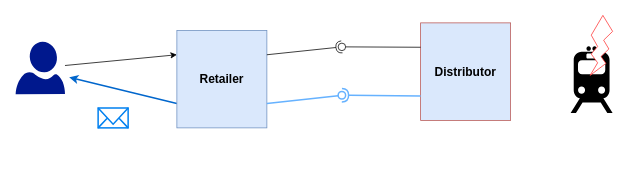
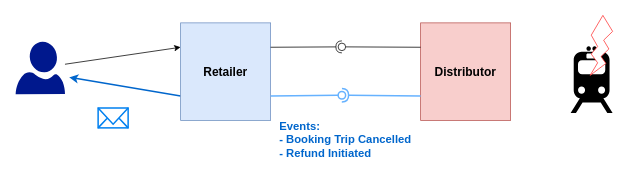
  <mxCell id="0" />
  <mxCell id="1" parent="0" />
- <mxCell id="2" value="Distributor" style="rounded=0;whiteSpace=wrap;html=1;fillColor=#dae8fc;strokeColor=#b85450;fontStyle=1;fontSize=16;" parent="1" vertex="1"><mxGeometry x="560" y="30" width="120" height="130" as="geometry" /></mxCell>
+ <mxCell id="2" value="Distributor" style="rounded=0;whiteSpace=wrap;html=1;fillColor=#f8cecc;strokeColor=#b85450;fontStyle=1;fontSize=16;" parent="1" vertex="1"><mxGeometry x="560" y="30" width="120" height="130" as="geometry" /></mxCell>
  <mxCell id="3" style="edgeStyle=none;rounded=0;orthogonalLoop=1;jettySize=auto;html=1;entryX=1.085;entryY=0.68;entryDx=0;entryDy=0;entryPerimeter=0;exitX=0;exitY=0.75;exitDx=0;exitDy=0;strokeColor=#0066CC;strokeWidth=2;" parent="1" source="4" target="16" edge="1"><mxGeometry relative="1" as="geometry" /></mxCell>
- <mxCell id="4" value="&lt;font style=&quot;font-size: 16px&quot;&gt;Retailer&lt;/font&gt;" style="rounded=0;whiteSpace=wrap;html=1;fillColor=#dae8fc;strokeColor=#6c8ebf;fontStyle=1" parent="1" vertex="1"><mxGeometry x="235" y="40" width="120" height="130" as="geometry" /></mxCell>
+ <mxCell id="4" value="&lt;font style=&quot;font-size: 16px&quot;&gt;Retailer&lt;/font&gt;" style="rounded=0;whiteSpace=wrap;html=1;fillColor=#dae8fc;strokeColor=#6c8ebf;fontStyle=1" parent="1" vertex="1"><mxGeometry x="240" y="30" width="120" height="130" as="geometry" /></mxCell>
  <mxCell id="5" value="" style="shape=mxgraph.signs.transportation.train_2;html=1;pointerEvents=1;fillColor=#000000;strokeColor=none;verticalLabelPosition=bottom;verticalAlign=top;align=center;" parent="1" vertex="1"><mxGeometry x="760" y="61" width="56" height="89" as="geometry" /></mxCell>
  <mxCell id="6" value="" style="verticalLabelPosition=bottom;verticalAlign=top;html=1;shape=mxgraph.basic.flash;strokeColor=#FF3333;" parent="1" vertex="1"><mxGeometry x="786" y="20" width="30" height="80" as="geometry" /></mxCell>
  <mxCell id="7" value="" style="rounded=0;orthogonalLoop=1;jettySize=auto;html=1;endArrow=none;endFill=0;sketch=0;sourcePerimeterSpacing=0;targetPerimeterSpacing=0;exitX=1;exitY=0.75;exitDx=0;exitDy=0;strokeColor=#66B2FF;strokeWidth=2;" parent="1" source="4" target="9" edge="1"><mxGeometry relative="1" as="geometry"><mxPoint x="400" y="315" as="sourcePoint" /></mxGeometry></mxCell>
  <mxCell id="8" value="" style="rounded=0;orthogonalLoop=1;jettySize=auto;html=1;endArrow=halfCircle;endFill=0;entryX=0.5;entryY=0.5;endSize=6;strokeWidth=2;sketch=0;exitX=0;exitY=0.75;exitDx=0;exitDy=0;strokeColor=#66B2FF;" parent="1" source="2" target="9" edge="1"><mxGeometry relative="1" as="geometry"><mxPoint x="440" y="315" as="sourcePoint" /></mxGeometry></mxCell>
  <mxCell id="9" value="" style="ellipse;whiteSpace=wrap;html=1;align=center;aspect=fixed;resizable=0;points=[];outlineConnect=0;sketch=0;strokeColor=#66B2FF;strokeWidth=2;" parent="1" vertex="1"><mxGeometry x="450" y="121.5" width="10" height="10" as="geometry" /></mxCell>
+ <mxCell id="10" value="&lt;b style=&quot;font-size: 15px&quot;&gt;&lt;font color=&quot;#0066cc&quot; style=&quot;font-size: 15px&quot;&gt;Events:&lt;br style=&quot;font-size: 15px&quot;&gt;- Booking Trip Cancelled&lt;br&gt;- Refund Initiated&lt;br&gt;&lt;/font&gt;&lt;/b&gt;" style="rounded=0;whiteSpace=wrap;html=1;strokeColor=none;align=left;fontSize=15;fillColor=none;" parent="1" vertex="1"><mxGeometry x="370" y="160" width="180" height="50" as="geometry" /></mxCell>
  <mxCell id="11" value="" style="html=1;verticalLabelPosition=bottom;align=center;labelBackgroundColor=#ffffff;verticalAlign=top;strokeWidth=2;strokeColor=#0080F0;shadow=0;dashed=0;shape=mxgraph.ios7.icons.mail;" parent="1" vertex="1"><mxGeometry x="130" y="143.5" width="40" height="26.5" as="geometry" /></mxCell>
  <mxCell id="12" value="" style="rounded=0;orthogonalLoop=1;jettySize=auto;html=1;endArrow=none;endFill=0;sketch=0;sourcePerimeterSpacing=0;targetPerimeterSpacing=0;exitX=0;exitY=0.25;exitDx=0;exitDy=0;" parent="1" source="2" target="14" edge="1"><mxGeometry relative="1" as="geometry"><mxPoint x="460" y="-115" as="sourcePoint" /></mxGeometry></mxCell>
  <mxCell id="13" value="" style="rounded=0;orthogonalLoop=1;jettySize=auto;html=1;endArrow=halfCircle;endFill=0;entryX=0.5;entryY=0.5;endSize=6;strokeWidth=1;sketch=0;exitX=1;exitY=0.25;exitDx=0;exitDy=0;" parent="1" source="4" target="14" edge="1"><mxGeometry relative="1" as="geometry"><mxPoint x="500" y="-115" as="sourcePoint" /></mxGeometry></mxCell>
  <mxCell id="14" value="" style="ellipse;whiteSpace=wrap;html=1;align=center;aspect=fixed;resizable=0;points=[];outlineConnect=0;sketch=0;strokeColor=#000000;" parent="1" vertex="1"><mxGeometry x="450" y="57" width="10" height="10" as="geometry" /></mxCell>
  <mxCell id="15" style="edgeStyle=none;rounded=0;orthogonalLoop=1;jettySize=auto;html=1;entryX=0;entryY=0.25;entryDx=0;entryDy=0;" parent="1" source="16" target="4" edge="1"><mxGeometry relative="1" as="geometry" /></mxCell>
  <mxCell id="16" value="" style="sketch=0;aspect=fixed;pointerEvents=1;shadow=0;dashed=0;html=1;strokeColor=none;labelPosition=center;verticalLabelPosition=bottom;verticalAlign=top;align=center;fillColor=#00188D;shape=mxgraph.azure.user" parent="1" vertex="1"><mxGeometry x="20" y="55" width="65.8" height="70" as="geometry" /></mxCell>
